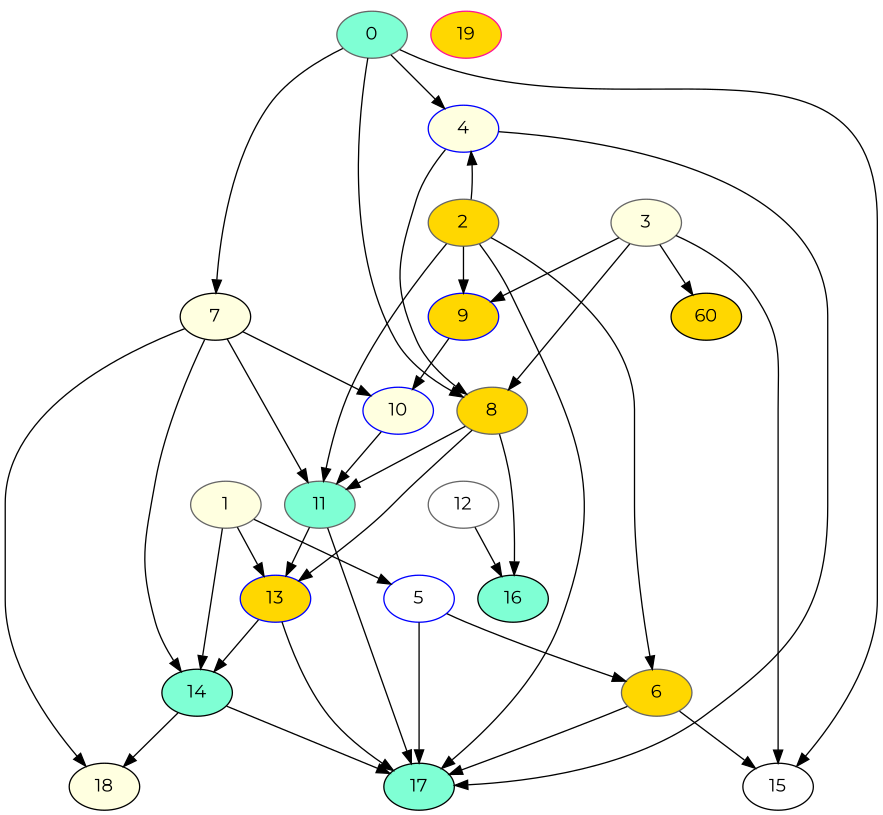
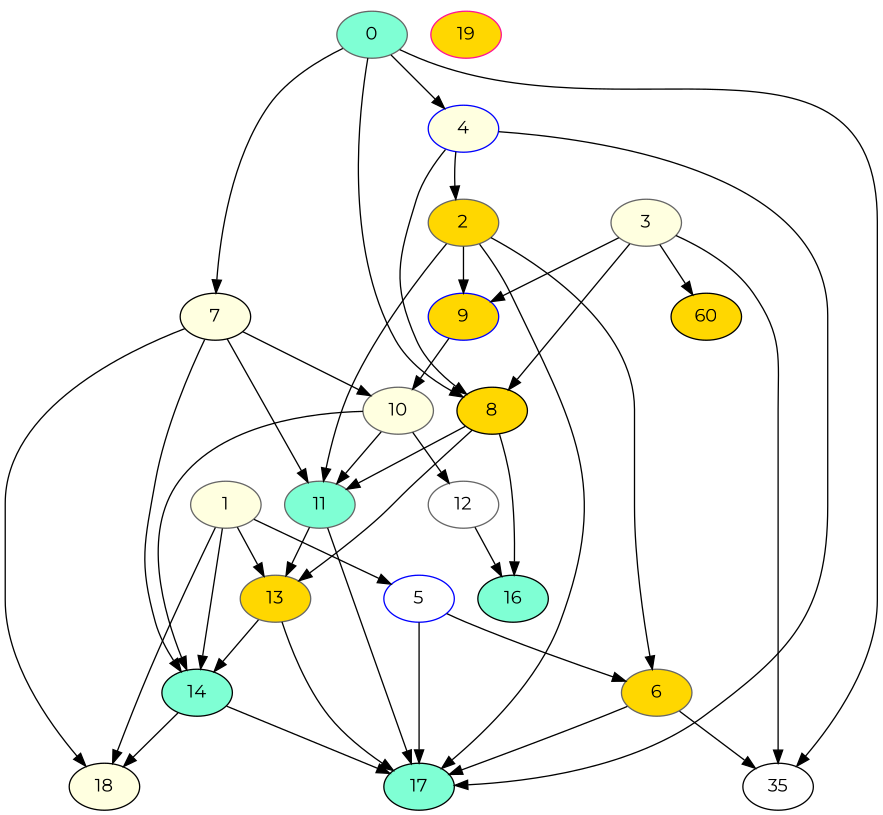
  digraph {
    fontname=Montserrat
    node [Weight=11 color=gray40 fillcolor=gold fontname=Montserrat style=filled]
    edge [Weight=3 fontname=Montserrat]
    0 [Weight=10 fillcolor=aquamarine]
    4 [Weight=14 color=blue fillcolor=lightyellow]
    7 [color=black fillcolor=lightyellow]
-   8
-   15 [Weight=14 color=black fillcolor=white]
+   8 [color=black]
+   15 [Weight=14 color=black fillcolor=white label=35]
    17 [Weight=10 color=black fillcolor=aquamarine]
    11 [Weight=6 fillcolor=aquamarine]
-   10 [Weight=10 color=blue fillcolor=lightyellow]
+   10 [Weight=10 fillcolor=lightyellow]
    14 [color=black fillcolor=aquamarine]
    18 [Weight=5 color=black fillcolor=lightyellow]
-   13 [color=blue]
+   13
    16 [Weight=3 color=black fillcolor=aquamarine]
    2 [Weight=5]
    9 [color=blue]
    6
    3 [Weight=10 fillcolor=lightyellow]
    n17 [Weight=10 color=black label=60]
    12 [Weight=13 fillcolor=white]
    1 [Weight=3 fillcolor=lightyellow]
    5 [Weight=14 color=blue fillcolor=white]
    19 [Weight=16 color=deeppink]
    0 -> 4
    0 -> 7
    0 -> 8 [Weight=10]
    0 -> 15
    4 -> 8 [Weight=2]
    4 -> 17 [Weight=6]
    7 -> 11 [Weight=2]
    7 -> 10 [Weight=5]
    7 -> 14
    7 -> 18 [Weight=6]
    8 -> 11 [Weight=7]
    8 -> 13 [Weight=5]
    8 -> 16 [Weight=8]
    11 -> 17 [Weight=5]
    11 -> 13
    10 -> 11 [Weight=2]
+   10 -> 14
+   10 -> 12 [Weight=2]
    14 -> 17 [Weight=4]
    14 -> 18 [Weight=4]
    13 -> 17 [Weight=2]
    13 -> 14 [Weight=6]
-   2 -> 4 [Weight=8]
+   4 -> 2 [Weight=8]
    2 -> 17 [Weight=2]
    2 -> 11 [Weight=6]
    2 -> 9 [Weight=8]
    2 -> 6 [Weight=7]
    9 -> 10 [Weight=9]
    6 -> 15 [Weight=7]
    6 -> 17
    3 -> 8 [Weight=4]
    3 -> 15 [Weight=2]
    3 -> 9 [Weight=4]
    3 -> n17
    12 -> 16 [Weight=9]
    1 -> 14 [Weight=7]
+   1 -> 18 [Weight=9]
    1 -> 13 [Weight=5]
    1 -> 5 [Weight=7]
    5 -> 17 [Weight=4]
    5 -> 6 [Weight=10]
  }
